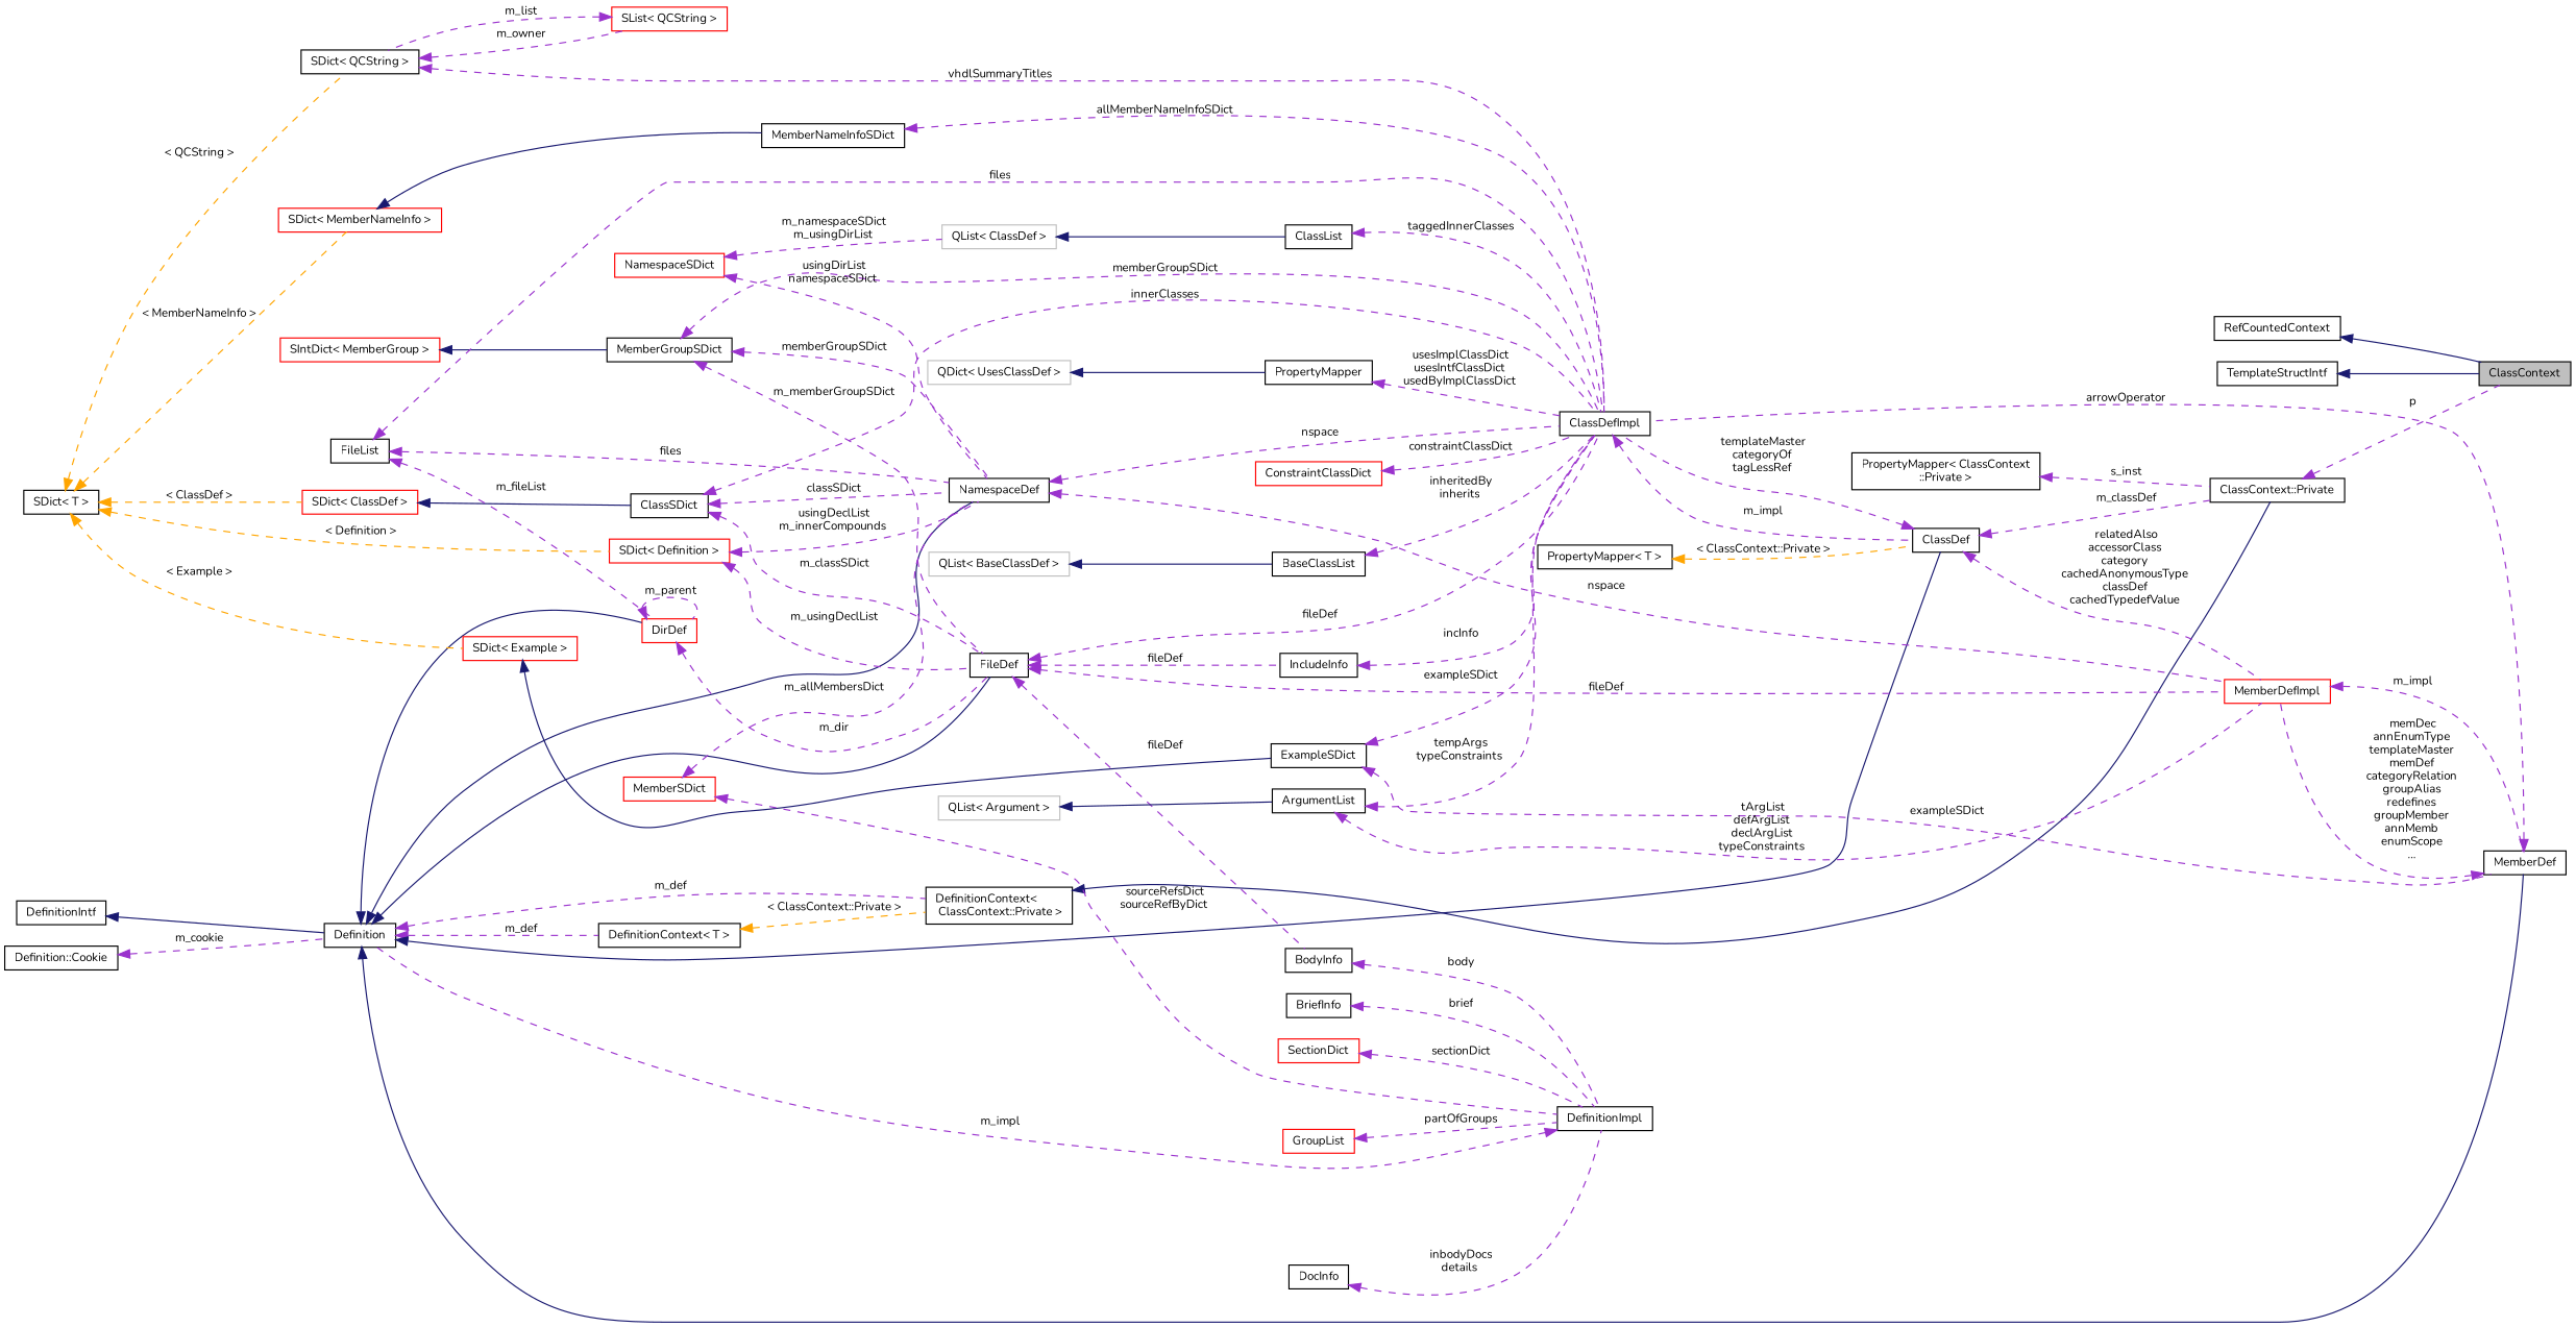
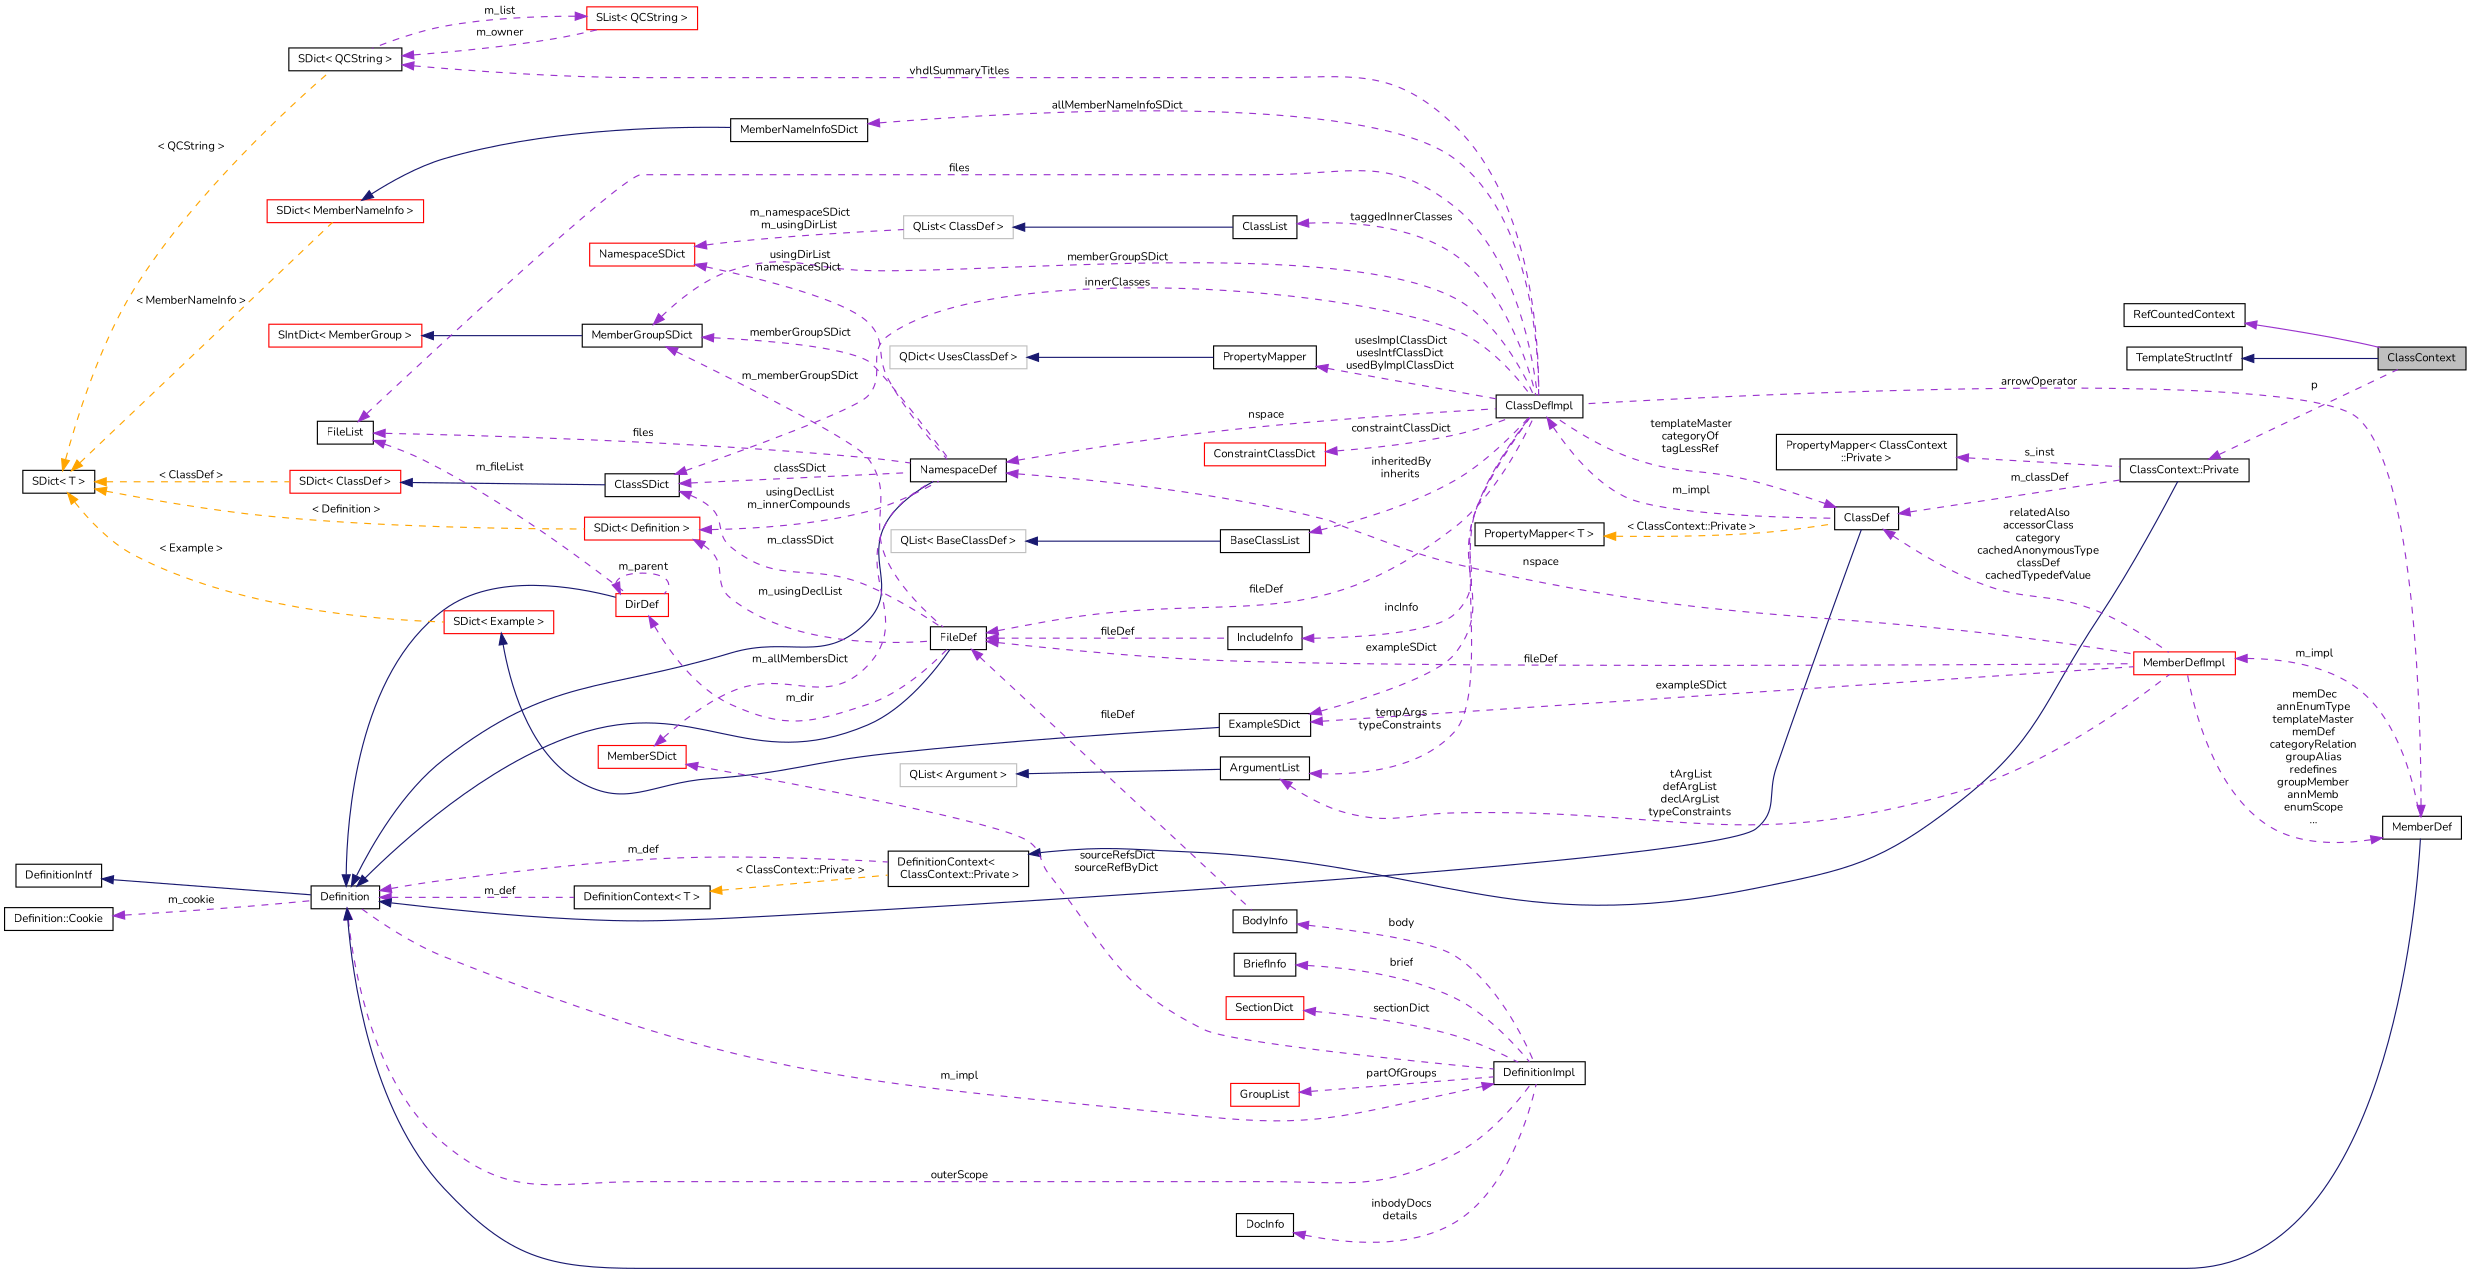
  digraph {
    fontname=Nunito
    rankdir=LR
    node [color=black fillcolor=white fontname=Nunito fontsize=10 shape=record style=filled]
    edge [color=darkorchid3 dir=back fontname=Nunito fontsize=10 labelfontname=Helvetica labelfontsize=10 style=dashed]
    n1 [fillcolor=grey75 fontcolor=black height=0.2 label=ClassContext width=0.4]
    n2 [height=0.2 label=RefCountedContext width=0.4]
    n3 [height=0.2 label=TemplateStructIntf width=0.4]
    n4 [height=0.2 label="ClassContext::Private" width=0.4]
    n5 [height=0.2 label="DefinitionContext\<\l ClassContext::Private \>" width=0.4]
    n6 [height=0.2 label=Definition width=0.4]
    n7 [height=0.2 label=DefinitionImpl width=0.4]
    n8 [height=0.2 label=FileDef width=0.4]
    n9 [color=red height=0.2 label=DirDef width=0.4]
    n10 [height=0.2 label="DefinitionContext\< T \>" width=0.4]
    n11 [height=0.2 label=ClassDef width=0.4]
    n12 [height=0.2 label=NamespaceDef width=0.4]
    n13 [height=0.2 label=MemberDef width=0.4]
    n14 [height=0.2 label=BodyInfo width=0.4]
    n15 [height=0.2 label=ClassDefImpl width=0.4]
    n16 [height=0.2 label=IncludeInfo width=0.4]
    n17 [color=red height=0.2 label=MemberDefImpl width=0.4]
    n18 [height=0.2 label=DefinitionIntf width=0.4]
    n19 [height=0.2 label="Definition::Cookie" width=0.4]
    n20 [color=red height=0.2 label=SectionDict width=0.4]
    n21 [height=0.2 label=ClassSDict width=0.4]
    n22 [color=red height=0.2 label="SDict\< ClassDef \>" width=0.4]
    n23 [height=0.2 label="SDict\< T \>" width=0.4]
    n24 [color=red height=0.2 label="SDict\< Definition \>" width=0.4]
    n25 [height=0.2 label="SDict\< QCString \>" width=0.4]
    n26 [color=red height=0.2 label="SDict\< MemberNameInfo \>" width=0.4]
    n27 [color=red height=0.2 label="SDict\< Example \>" width=0.4]
    n28 [color=red height=0.2 label="SList\< QCString \>" width=0.4]
    n29 [height=0.2 label=MemberNameInfoSDict width=0.4]
    n30 [height=0.2 label=ExampleSDict width=0.4]
    n31 [height=0.2 label=MemberGroupSDict width=0.4]
    n32 [color=red height=0.2 label="SIntDict\< MemberGroup \>" width=0.4]
    n33 [height=0.2 label=FileList width=0.4]
    n34 [color=red height=0.2 label=NamespaceSDict width=0.4]
    n35 [color=grey75 height=0.2 label="QList\< ClassDef \>" width=0.4]
    n36 [color=red height=0.2 label=MemberSDict width=0.4]
    n37 [color=red height=0.2 label=GroupList width=0.4]
    n38 [height=0.2 label=DocInfo width=0.4]
    n39 [height=0.2 label=BriefInfo width=0.4]
    n40 [height=0.2 label="PropertyMapper\< ClassContext\l::Private \>" width=0.4]
    n41 [height=0.2 label="PropertyMapper\< T \>" width=0.4]
    n42 [height=0.2 label=BaseClassList width=0.4]
    n43 [color=grey75 height=0.2 label="QList\< BaseClassDef \>" width=0.4]
    n44 [height=0.2 label=ClassList width=0.4]
    n45 [height=0.2 label=ArgumentList width=0.4]
    n46 [color=grey75 height=0.2 label="QList\< Argument \>" width=0.4]
    n47 [height=0.2 label=PropertyMapper width=0.4]
    n48 [color=grey75 height=0.2 label="QDict\< UsesClassDef \>" width=0.4]
    n49 [color=red height=0.2 label=ConstraintClassDict width=0.4]
-   n2 -> n1 [color=midnightblue style=solid]
+   n2 -> n1 [style=solid]
    n3 -> n1 [color=midnightblue style=solid]
    n4 -> n1 [label=" p"]
    n5 -> n4 [color=midnightblue style=solid]
    n6 -> n5 [label=" m_def"]
+   n6 -> n7 [label=" outerScope"]
    n6 -> n8 [color=midnightblue style=solid]
    n6 -> n9 [color=midnightblue style=solid]
    n6 -> n10 [label=" m_def"]
    n6 -> n11 [color=midnightblue style=solid]
    n6 -> n12 [color=midnightblue style=solid]
    n6 -> n13 [color=midnightblue style=solid]
    n7 -> n6 [label=" m_impl"]
    n8 -> n14 [label=" fileDef"]
    n8 -> n15 [label=" fileDef"]
    n8 -> n16 [label=" fileDef"]
    n8 -> n17 [label=" fileDef"]
    n9 -> n8 [label=" m_dir"]
    n9 -> n9 [label=" m_parent"]
    n10 -> n5 [color=orange label=" \< ClassContext::Private \>"]
    n11 -> n4 [label=" m_classDef"]
    n11 -> n15 [label=" templateMaster\ncategoryOf\ntagLessRef"]
    n11 -> n17 [label=" relatedAlso\naccessorClass\ncategory\ncachedAnonymousType\nclassDef\ncachedTypedefValue"]
    n12 -> n15 [label=" nspace"]
    n12 -> n17 [label=" nspace"]
    n13 -> n15 [label=" arrowOperator"]
    n13 -> n17 [label=" memDec\nannEnumType\ntemplateMaster\nmemDef\ncategoryRelation\ngroupAlias\nredefines\ngroupMember\nannMemb\nenumScope\n..."]
    n14 -> n7 [label=" body"]
    n15 -> n11 [label=" m_impl"]
    n16 -> n15 [label=" incInfo"]
    n17 -> n13 [label=" m_impl"]
    n18 -> n6 [color=midnightblue style=solid]
    n19 -> n6 [label=" m_cookie"]
    n20 -> n7 [label=" sectionDict"]
    n21 -> n8 [label=" m_classSDict"]
    n21 -> n12 [label=" classSDict"]
    n21 -> n15 [label=" innerClasses"]
    n22 -> n21 [color=midnightblue style=solid]
    n23 -> n22 [color=orange label=" \< ClassDef \>"]
    n23 -> n24 [color=orange label=" \< Definition \>"]
    n23 -> n25 [color=orange label=" \< QCString \>"]
    n23 -> n26 [color=orange label=" \< MemberNameInfo \>"]
    n23 -> n27 [color=orange label=" \< Example \>"]
    n24 -> n8 [label=" m_usingDeclList"]
    n24 -> n12 [label=" usingDeclList\nm_innerCompounds"]
    n25 -> n15 [label=" vhdlSummaryTitles"]
    n25 -> n28 [label=" m_owner"]
    n26 -> n29 [color=midnightblue style=solid]
    n27 -> n30 [color=midnightblue style=solid]
    n28 -> n25 [label=" m_list"]
    n29 -> n15 [label=" allMemberNameInfoSDict"]
    n30 -> n15 [label=" exampleSDict"]
-   n30 -> n13 [label=" exampleSDict"]
+   n30 -> n17 [label=" exampleSDict"]
    n31 -> n8 [label=" m_memberGroupSDict"]
    n31 -> n12 [label=" memberGroupSDict"]
    n31 -> n15 [label=" memberGroupSDict"]
    n32 -> n31 [color=midnightblue style=solid]
    n33 -> n9 [label=" m_fileList"]
    n33 -> n12 [label=" files"]
    n33 -> n15 [label=" files"]
    n34 -> n12 [label=" usingDirList\nnamespaceSDict"]
    n34 -> n35 [label=" m_namespaceSDict\nm_usingDirList"]
    n35 -> n44 [color=midnightblue style=solid]
    n36 -> n7 [label=" sourceRefsDict\nsourceRefByDict"]
    n36 -> n12 [label=" m_allMembersDict"]
    n37 -> n7 [label=" partOfGroups"]
    n38 -> n7 [label=" inbodyDocs\ndetails"]
    n39 -> n7 [label=" brief"]
    n40 -> n4 [label=" s_inst"]
    n41 -> n11 [color=orange label=" \< ClassContext::Private \>"]
    n42 -> n15 [label=" inheritedBy\ninherits"]
    n43 -> n42 [color=midnightblue style=solid]
    n44 -> n15 [label=" taggedInnerClasses"]
    n45 -> n15 [label=" tempArgs\ntypeConstraints"]
    n45 -> n17 [label=" tArgList\ndefArgList\ndeclArgList\ntypeConstraints"]
    n46 -> n45 [color=midnightblue style=solid]
    n47 -> n15 [label=" usesImplClassDict\nusesIntfClassDict\nusedByImplClassDict"]
    n48 -> n47 [color=midnightblue style=solid]
    n49 -> n15 [label=" constraintClassDict"]
  }
